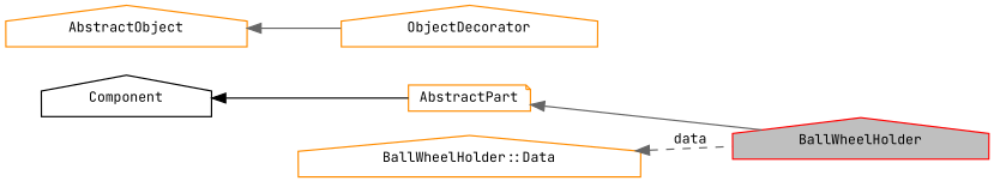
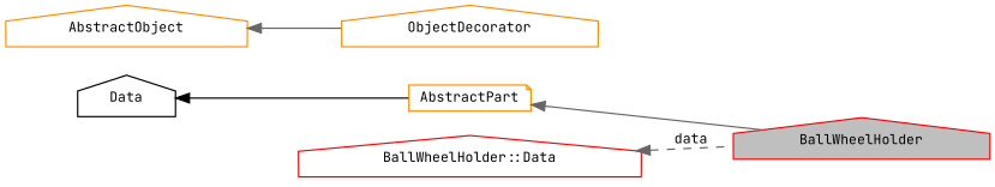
  digraph {
    fontname="JetBrains Mono"
    rankdir=LR
    node [color=darkorange fillcolor=white fontname="JetBrains Mono" fontsize=10 shape=house style=filled]
    edge [color=gray40 dir=back fontname="JetBrains Mono" fontsize=10 labelfontname=Helvetica labelfontsize=10 style=solid]
    n1 [color=red fillcolor=grey75 fontcolor=black height=0.2 label=BallWheelHolder width=0.4]
    n2 [height=0.2 label=AbstractPart shape=note width=0.4]
-   n3 [color=black height=0.2 label=Component width=0.4]
+   n3 [color=black height=0.2 label=Data width=0.4]
    n4 [height=0.2 label=ObjectDecorator width=0.4]
    n5 [height=0.2 label=AbstractObject width=0.4]
-   n6 [height=0.2 label="BallWheelHolder::Data" width=0.4]
+   n6 [color=red height=0.2 label="BallWheelHolder::Data" width=0.4]
    n2 -> n1
    n3 -> n2 [color=black]
    n5 -> n4
    n6 -> n1 [label=" data" style=dashed]
  }
